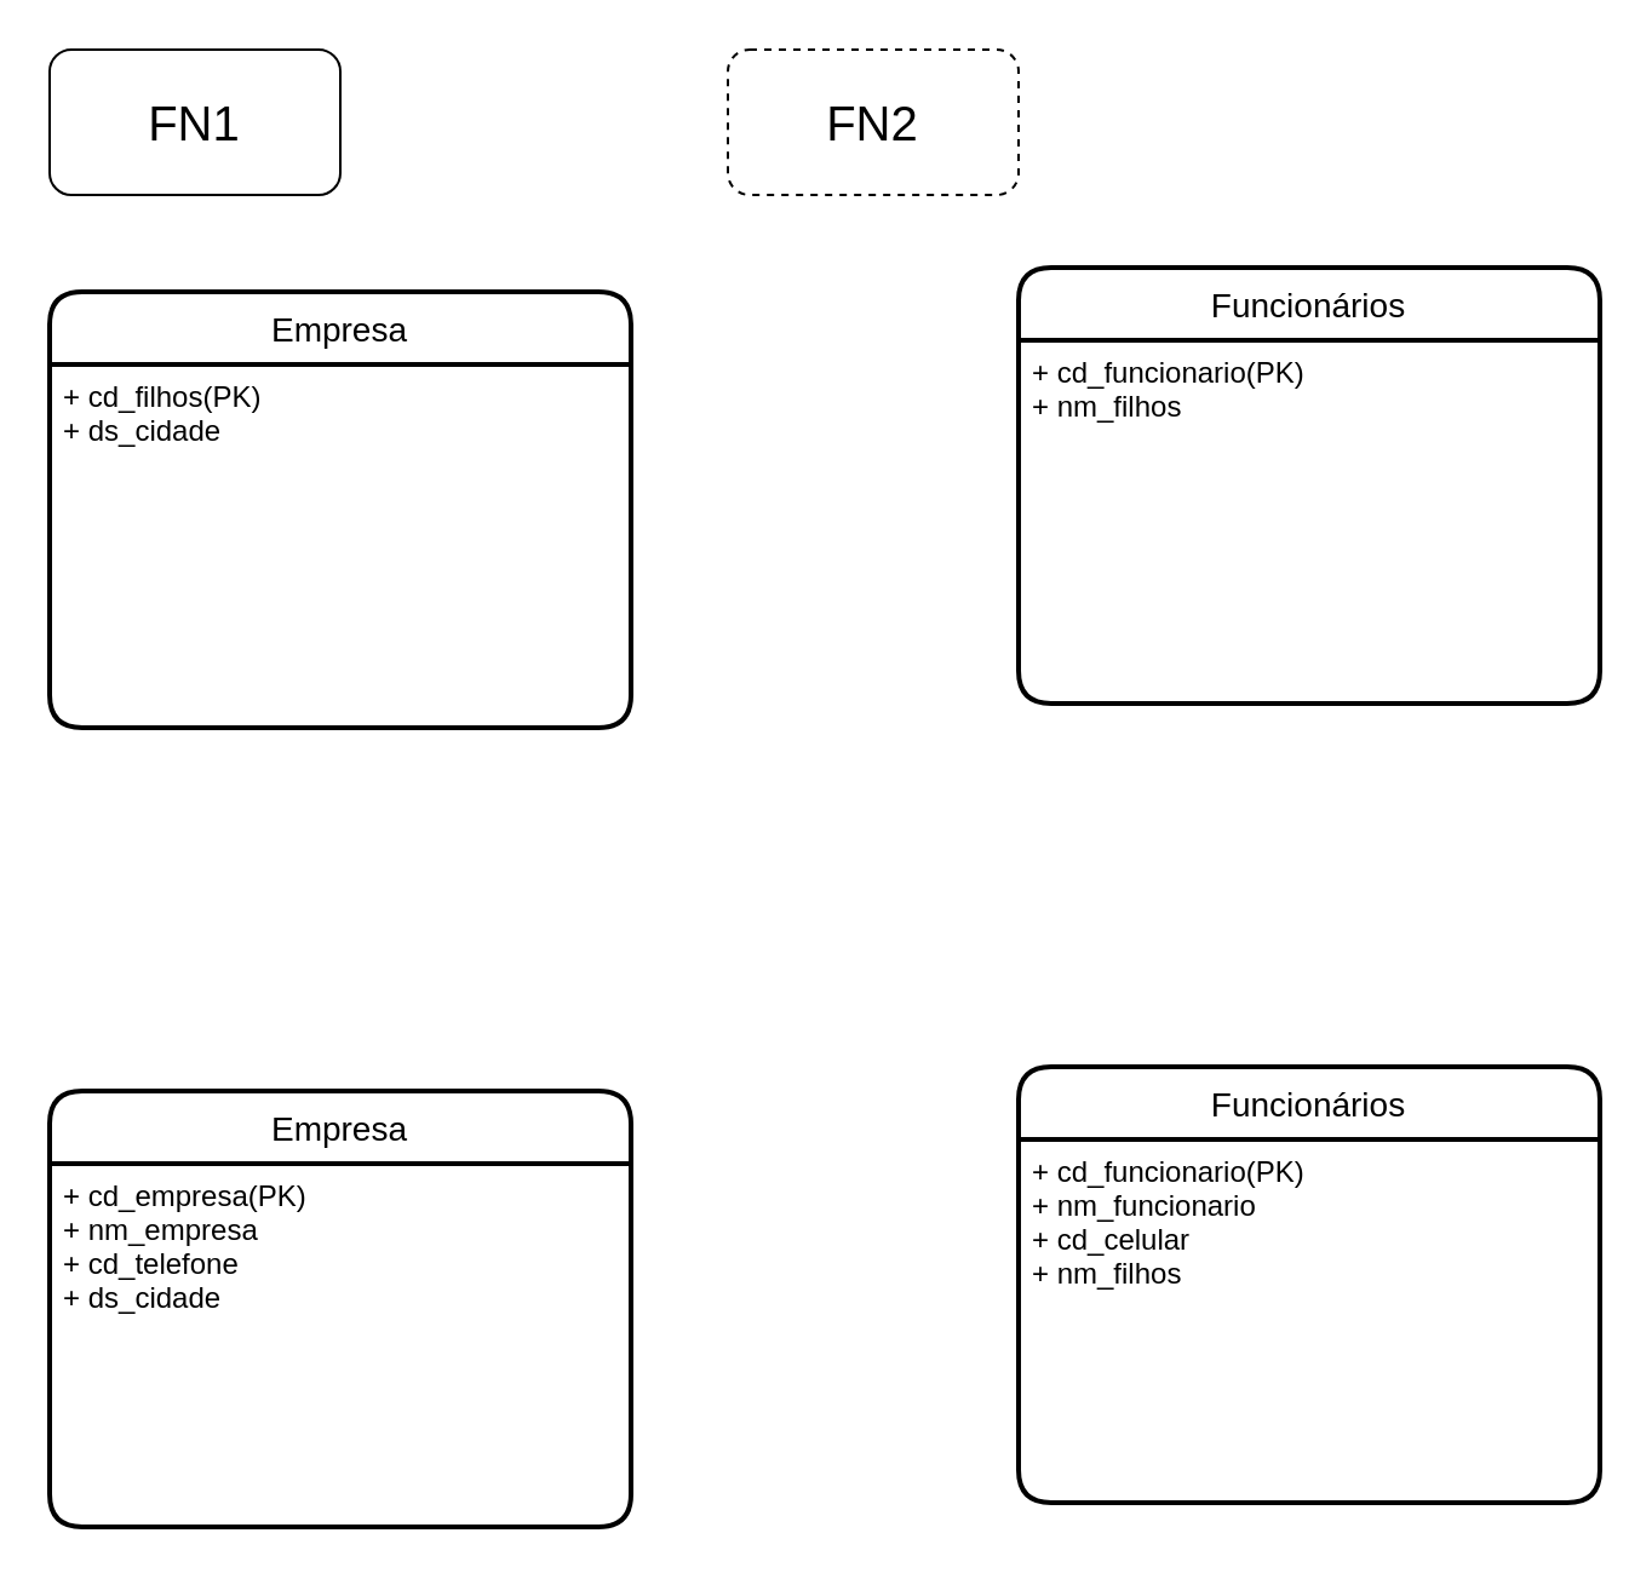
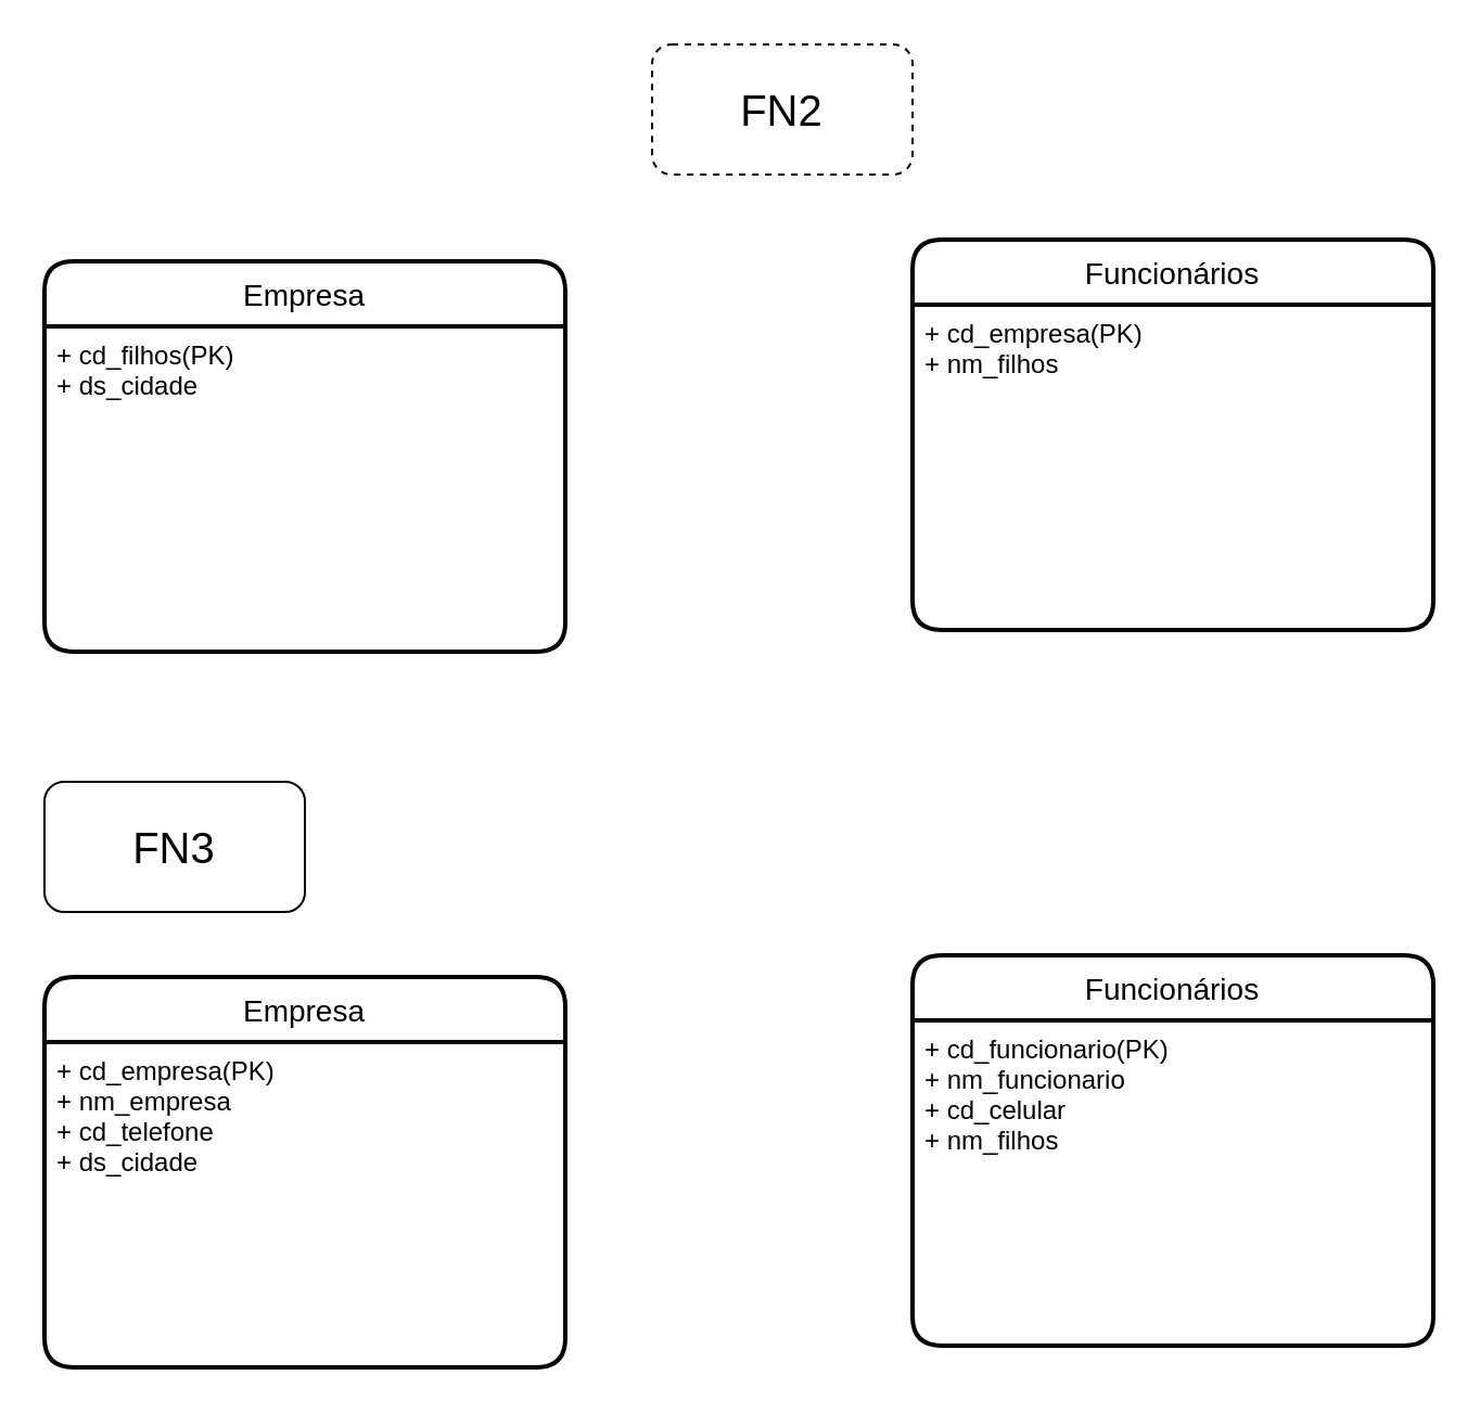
  <mxCell id="0" />
  <mxCell id="1" parent="0" />
- <mxCell id="2" value="&lt;font style=&quot;font-size: 20px&quot;&gt;FN1&lt;/font&gt;" style="rounded=1;whiteSpace=wrap;html=1;" vertex="1" parent="1"><mxGeometry x="20" y="20" width="120" height="60" as="geometry" /></mxCell>
  <mxCell id="3" value="&lt;font style=&quot;font-size: 20px&quot;&gt;FN2&lt;/font&gt;" style="rounded=1;whiteSpace=wrap;html=1;dashed=1;" vertex="1" parent="1"><mxGeometry x="300" y="20" width="120" height="60" as="geometry" /></mxCell>
+ <mxCell id="4" value="&lt;font style=&quot;font-size: 20px&quot;&gt;FN3&lt;/font&gt;" style="rounded=1;whiteSpace=wrap;html=1;" vertex="1" parent="1"><mxGeometry x="20" y="360" width="120" height="60" as="geometry" /></mxCell>
  <mxCell id="5" value="Empresa" style="swimlane;childLayout=stackLayout;horizontal=1;startSize=30;horizontalStack=0;rounded=1;fontSize=14;fontStyle=0;strokeWidth=2;resizeParent=0;resizeLast=1;shadow=0;dashed=0;align=center;" vertex="1" parent="1"><mxGeometry x="20" y="120" width="240" height="180" as="geometry" /></mxCell>
  <mxCell id="6" value="+ cd_filhos(PK)&#10;+ ds_cidade" style="align=left;strokeColor=none;fillColor=none;spacingLeft=4;fontSize=12;verticalAlign=top;resizable=0;rotatable=0;part=1;" vertex="1" parent="5"><mxGeometry y="30" width="240" height="150" as="geometry" /></mxCell>
  <mxCell id="7" value="Funcionários" style="swimlane;childLayout=stackLayout;horizontal=1;startSize=30;horizontalStack=0;rounded=1;fontSize=14;fontStyle=0;strokeWidth=2;resizeParent=0;resizeLast=1;shadow=0;dashed=0;align=center;" vertex="1" parent="1"><mxGeometry x="420" y="110" width="240" height="180" as="geometry" /></mxCell>
- <mxCell id="8" value="+ cd_funcionario(PK)&#10;+ nm_filhos" style="align=left;strokeColor=none;fillColor=none;spacingLeft=4;fontSize=12;verticalAlign=top;resizable=0;rotatable=0;part=1;" vertex="1" parent="7"><mxGeometry y="30" width="240" height="150" as="geometry" /></mxCell>
+ <mxCell id="8" value="+ cd_empresa(PK)&#10;+ nm_filhos" style="align=left;strokeColor=none;fillColor=none;spacingLeft=4;fontSize=12;verticalAlign=top;resizable=0;rotatable=0;part=1;" vertex="1" parent="7"><mxGeometry y="30" width="240" height="150" as="geometry" /></mxCell>
  <mxCell id="9" value="Funcionários" style="swimlane;childLayout=stackLayout;horizontal=1;startSize=30;horizontalStack=0;rounded=1;fontSize=14;fontStyle=0;strokeWidth=2;resizeParent=0;resizeLast=1;shadow=0;dashed=0;align=center;" vertex="1" parent="1"><mxGeometry x="420" y="440" width="240" height="180" as="geometry" /></mxCell>
  <mxCell id="10" value="+ cd_funcionario(PK)&#10;+ nm_funcionario&#10;+ cd_celular&#10;+ nm_filhos" style="align=left;strokeColor=none;fillColor=none;spacingLeft=4;fontSize=12;verticalAlign=top;resizable=0;rotatable=0;part=1;" vertex="1" parent="9"><mxGeometry y="30" width="240" height="150" as="geometry" /></mxCell>
  <mxCell id="11" value="Empresa" style="swimlane;childLayout=stackLayout;horizontal=1;startSize=30;horizontalStack=0;rounded=1;fontSize=14;fontStyle=0;strokeWidth=2;resizeParent=0;resizeLast=1;shadow=0;dashed=0;align=center;" vertex="1" parent="1"><mxGeometry x="20" y="450" width="240" height="180" as="geometry" /></mxCell>
  <mxCell id="12" value="+ cd_empresa(PK)&#10;+ nm_empresa&#10;+ cd_telefone&#10;+ ds_cidade" style="align=left;strokeColor=none;fillColor=none;spacingLeft=4;fontSize=12;verticalAlign=top;resizable=0;rotatable=0;part=1;" vertex="1" parent="11"><mxGeometry y="30" width="240" height="150" as="geometry" /></mxCell>
